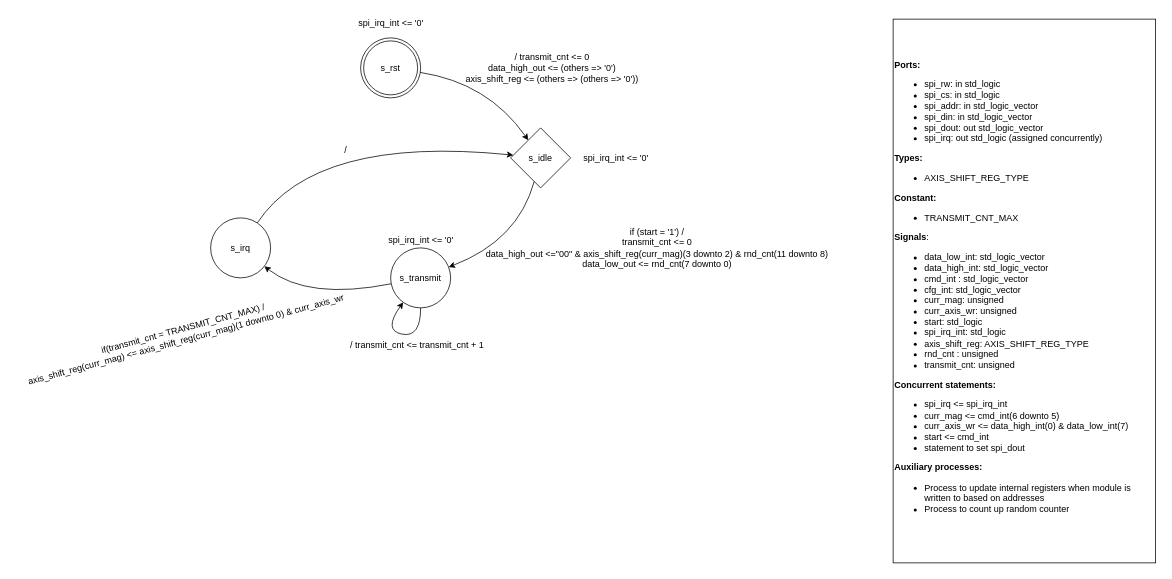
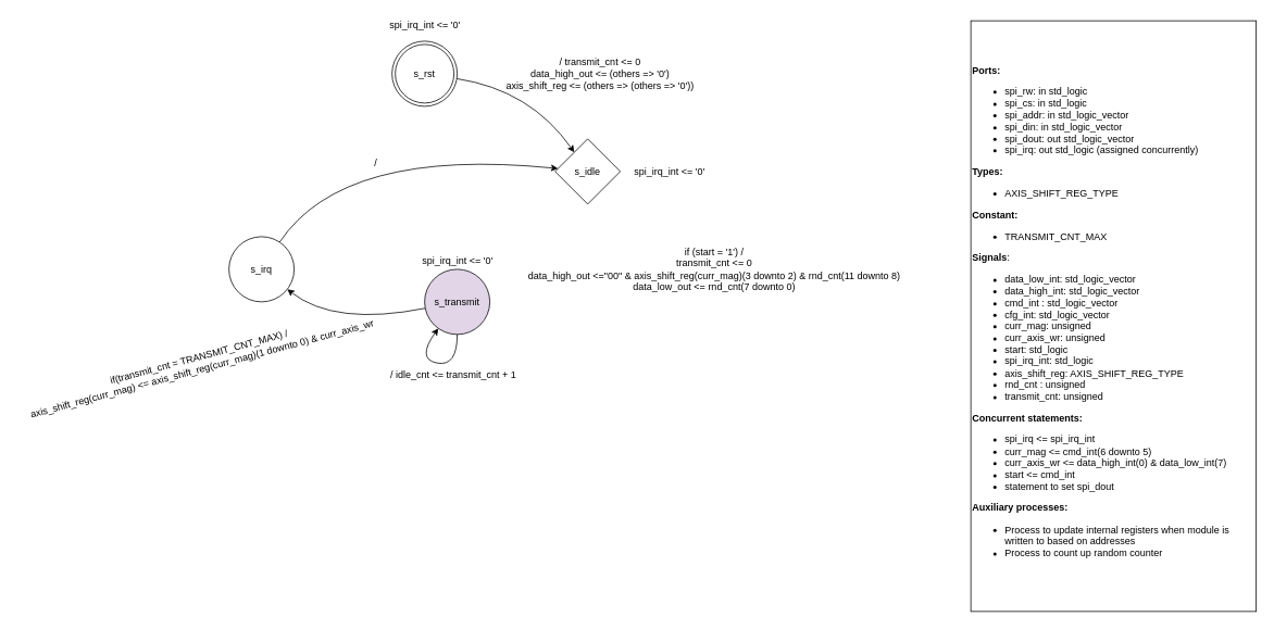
  <mxCell id="0" />
  <mxCell id="1" parent="0" />
  <mxCell id="2" value="s_rst" style="ellipse;shape=doubleEllipse;whiteSpace=wrap;html=1;aspect=fixed;" vertex="1" parent="1"><mxGeometry x="480" y="50" width="80" height="80" as="geometry" /></mxCell>
  <mxCell id="3" value="s_idle" style="rhombus;whiteSpace=wrap;html=1;aspect=fixed;" vertex="1" parent="1"><mxGeometry x="680" y="170" width="80" height="80" as="geometry" /></mxCell>
  <mxCell id="4" value="&lt;div&gt;&lt;b&gt;Ports:&lt;/b&gt;&lt;/div&gt;&lt;ul&gt;&lt;li&gt;spi_rw: in std_logic&lt;/li&gt;&lt;li&gt;spi_cs: in std_logic&lt;/li&gt;&lt;li&gt;spi_addr: in std_logic_vector&lt;/li&gt;&lt;li&gt;spi_din: in std_logic_vector&lt;/li&gt;&lt;li&gt;spi_dout: out std_logic_vector&lt;/li&gt;&lt;li&gt;spi_irq: out std_logic (assigned concurrently)&lt;br&gt;&lt;/li&gt;&lt;/ul&gt;&lt;div&gt;&lt;b&gt;Types:&lt;/b&gt;&lt;/div&gt;&lt;div&gt;&lt;ul&gt;&lt;li&gt;AXIS_SHIFT_REG_TYPE&lt;br&gt;&lt;/li&gt;&lt;/ul&gt;&lt;/div&gt;&lt;div&gt;&lt;b&gt;Constant:&lt;/b&gt;&lt;/div&gt;&lt;div&gt;&lt;ul&gt;&lt;b&gt;&lt;/b&gt;&lt;li&gt;TRANSMIT_CNT_MAX&lt;br&gt;&lt;/li&gt;&lt;/ul&gt;&lt;/div&gt;&lt;div&gt;&lt;b&gt;Signals&lt;/b&gt;:&lt;br&gt;&lt;ul&gt;&lt;li&gt;data_low_int: std_logic_vector&lt;/li&gt;&lt;li&gt;data_high_int: std_logic_vector&lt;/li&gt;&lt;li&gt;cmd_int : std_logic_vector&lt;/li&gt;&lt;li&gt;cfg_int: std_logic_vector&lt;/li&gt;&lt;li&gt;curr_mag: unsigned&lt;/li&gt;&lt;li&gt;curr_axis_wr: unsigned&lt;/li&gt;&lt;li&gt;start: std_logic&lt;/li&gt;&lt;li&gt;spi_irq_int: std_logic&lt;/li&gt;&lt;li&gt;axis_shift_reg: AXIS_SHIFT_REG_TYPE&lt;/li&gt;&lt;li&gt;rnd_cnt : unsigned&lt;/li&gt;&lt;li&gt;transmit_cnt: unsigned&lt;br&gt;&lt;/li&gt;&lt;/ul&gt;&lt;div&gt;&lt;b&gt;Concurrent statements:&lt;/b&gt;&lt;/div&gt;&lt;div&gt;&lt;ul&gt;&lt;b&gt;&lt;/b&gt;&lt;li&gt;spi_irq &amp;lt;= spi_irq_int&lt;/li&gt;&lt;li&gt;curr_mag &amp;lt;= cmd_int(6 downto 5)&lt;/li&gt;&lt;li&gt;curr_axis_wr &amp;lt;= data_high_int(0) &amp;amp; data_low_int(7)&lt;/li&gt;&lt;li&gt;start &amp;lt;= cmd_int&lt;/li&gt;&lt;li&gt;statement to set spi_dout&lt;br&gt;&lt;/li&gt;&lt;/ul&gt;&lt;/div&gt;&lt;div&gt;&lt;b&gt;Auxiliary processes:&lt;/b&gt;&lt;/div&gt;&lt;div&gt;&lt;ul&gt;&lt;li&gt;Process to update internal registers when module is written to based on addresses&lt;/li&gt;&lt;li&gt;Process to count up random counter&lt;br&gt;&lt;/li&gt;&lt;/ul&gt;&lt;/div&gt;&lt;/div&gt;" style="rounded=0;whiteSpace=wrap;html=1;align=left;" vertex="1" parent="1"><mxGeometry x="1190" y="25" width="350" height="725" as="geometry" /></mxCell>
  <mxCell id="5" value="" style="curved=1;endArrow=classic;html=1;rounded=0;" edge="1" parent="1" source="2" target="3"><mxGeometry width="50" height="50" relative="1" as="geometry"><mxPoint x="520" y="220" as="sourcePoint" /><mxPoint x="570" y="170" as="targetPoint" /><Array as="points"><mxPoint x="650" y="110" /></Array></mxGeometry></mxCell>
- <mxCell id="6" value="" style="curved=1;endArrow=classic;html=1;rounded=0;" edge="1" parent="1" source="3" target="7"><mxGeometry width="50" height="50" relative="1" as="geometry"><mxPoint x="720" y="330" as="sourcePoint" /><mxPoint x="770" y="280" as="targetPoint" /><Array as="points"><mxPoint x="690" y="320" /></Array></mxGeometry></mxCell>
- <mxCell id="7" value="s_transmit" style="ellipse;whiteSpace=wrap;html=1;aspect=fixed;" vertex="1" parent="1"><mxGeometry x="520" y="330" width="80" height="80" as="geometry" /></mxCell>
+ <mxCell id="7" value="s_transmit" style="ellipse;whiteSpace=wrap;html=1;aspect=fixed;fillColor=#e1d5e7;" vertex="1" parent="1"><mxGeometry x="520" y="330" width="80" height="80" as="geometry" /></mxCell>
  <mxCell id="8" value="&lt;div&gt;if (start = '1') /&lt;/div&gt;&lt;div&gt;transmit_cnt &amp;lt;= 0&lt;/div&gt;&lt;div&gt;data_high_out &amp;lt;=&quot;00&quot; &amp;amp; axis_shift_reg(curr_mag)(3 downto 2) &amp;amp; rnd_cnt(11 downto 8)&lt;/div&gt;&lt;div&gt;data_low_out &amp;lt;= rnd_cnt(7 downto 0)&lt;br&gt;&lt;/div&gt;" style="text;html=1;align=center;verticalAlign=middle;resizable=0;points=[];autosize=1;strokeColor=none;fillColor=none;" vertex="1" parent="1"><mxGeometry x="640" y="300" width="470" height="60" as="geometry" /></mxCell>
  <mxCell id="9" value="" style="curved=1;endArrow=classic;html=1;rounded=0;" edge="1" parent="1" source="7" target="7"><mxGeometry width="50" height="50" relative="1" as="geometry"><mxPoint x="450" y="500" as="sourcePoint" /><mxPoint x="500" y="450" as="targetPoint" /><Array as="points"><mxPoint x="560" y="450" /><mxPoint x="510" y="440" /></Array></mxGeometry></mxCell>
- <mxCell id="10" value="/ transmit_cnt &amp;lt;= transmit_cnt + 1" style="text;html=1;align=center;verticalAlign=middle;resizable=0;points=[];autosize=1;strokeColor=none;fillColor=none;" vertex="1" parent="1"><mxGeometry x="460" y="450" width="190" height="20" as="geometry" /></mxCell>
+ <mxCell id="10" value="/ idle_cnt &amp;lt;= transmit_cnt + 1" style="text;html=1;align=center;verticalAlign=middle;resizable=0;points=[];autosize=1;strokeColor=none;fillColor=none;" vertex="1" parent="1"><mxGeometry x="460" y="450" width="190" height="20" as="geometry" /></mxCell>
  <mxCell id="11" value="s_irq" style="ellipse;whiteSpace=wrap;html=1;aspect=fixed;" vertex="1" parent="1"><mxGeometry y="290" width="80" height="80" as="geometry" x="280" /></mxCell>
  <mxCell id="12" value="" style="curved=1;endArrow=classic;html=1;rounded=0;" edge="1" parent="1" source="7" target="11"><mxGeometry width="50" height="50" relative="1" as="geometry"><mxPoint x="400" y="410" as="sourcePoint" /><mxPoint x="450" y="360" as="targetPoint" /><Array as="points"><mxPoint x="410" y="400" /></Array></mxGeometry></mxCell>
  <mxCell id="13" value="&lt;div&gt;if(transmit_cnt = TRANSMIT_CNT_MAX) /&lt;/div&gt;&lt;div&gt;axis_shift_reg(curr_mag) &amp;lt;= axis_shift_reg(curr_mag)(1 downto 0) &amp;amp; curr_axis_wr&lt;/div&gt;" style="text;html=1;align=center;verticalAlign=middle;resizable=0;points=[];autosize=1;strokeColor=none;fillColor=none;rotation=-15;" vertex="1" parent="1"><mxGeometry x="20" y="430" width="450" height="30" as="geometry" /></mxCell>
  <mxCell id="14" value="spi_irq_int &amp;lt;= '0'" style="text;html=1;align=center;verticalAlign=middle;resizable=0;points=[];autosize=1;strokeColor=none;fillColor=none;" vertex="1" parent="1"><mxGeometry x="470" y="20" width="100" height="20" as="geometry" /></mxCell>
  <mxCell id="15" value="spi_irq_int &amp;lt;= '0'" style="text;html=1;align=center;verticalAlign=middle;resizable=0;points=[];autosize=1;strokeColor=none;fillColor=none;" vertex="1" parent="1"><mxGeometry x="770" y="200" width="100" height="20" as="geometry" /></mxCell>
  <mxCell id="16" value="spi_irq_int &amp;lt;= '0'" style="text;html=1;align=center;verticalAlign=middle;resizable=0;points=[];autosize=1;strokeColor=none;fillColor=none;" vertex="1" parent="1"><mxGeometry x="510" y="310" width="100" height="20" as="geometry" /></mxCell>
  <mxCell id="17" value="" style="curved=1;endArrow=classic;html=1;rounded=0;" edge="1" parent="1" source="11" target="3"><mxGeometry width="50" height="50" relative="1" as="geometry"><mxPoint x="320" y="260" as="sourcePoint" /><mxPoint x="370" y="210" as="targetPoint" /><Array as="points"><mxPoint x="420" y="180" /></Array></mxGeometry></mxCell>
  <mxCell id="18" value="/ " style="text;html=1;align=center;verticalAlign=middle;resizable=0;points=[];autosize=1;strokeColor=none;fillColor=none;" vertex="1" parent="1"><mxGeometry x="450" y="190" width="20" height="20" as="geometry" /></mxCell>
  <mxCell id="19" value="&lt;div&gt;/ transmit_cnt &amp;lt;= 0&lt;/div&gt;&lt;div&gt;data_high_out &amp;lt;= (others =&amp;gt; '0')&lt;/div&gt;&lt;div&gt;axis_shift_reg &amp;lt;= (others =&amp;gt; (others =&amp;gt; '0'))&lt;br&gt;&lt;/div&gt;" style="text;html=1;align=center;verticalAlign=middle;resizable=0;points=[];autosize=1;strokeColor=none;fillColor=none;" vertex="1" parent="1"><mxGeometry x="610" y="65" width="250" height="50" as="geometry" /></mxCell>
